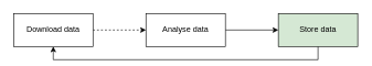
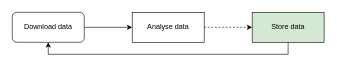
  <mxCell id="0" />
  <mxCell id="1" parent="0" />
- <mxCell id="2" value="" style="edgeStyle=orthogonalEdgeStyle;rounded=0;orthogonalLoop=1;jettySize=auto;html=1;dashed=1;" edge="1" parent="1" source="3" target="5"><mxGeometry relative="1" as="geometry" /></mxCell>
- <mxCell id="3" value="Download data" style="rounded=0;whiteSpace=wrap;html=1;" vertex="1" parent="1"><mxGeometry x="20" y="20" width="120" height="50" as="geometry" /></mxCell>
- <mxCell id="4" value="" style="edgeStyle=orthogonalEdgeStyle;rounded=0;orthogonalLoop=1;jettySize=auto;html=1;" edge="1" parent="1" source="5" target="7"><mxGeometry relative="1" as="geometry" /></mxCell>
+ <mxCell id="2" value="" style="edgeStyle=orthogonalEdgeStyle;rounded=0;orthogonalLoop=1;jettySize=auto;html=1;" edge="1" parent="1" source="3" target="5"><mxGeometry relative="1" as="geometry" /></mxCell>
+ <mxCell id="3" value="Download data" style="whiteSpace=wrap;html=1;rounded=1;" vertex="1" parent="1"><mxGeometry x="20" y="20" width="120" height="50" as="geometry" /></mxCell>
+ <mxCell id="4" value="" style="edgeStyle=orthogonalEdgeStyle;rounded=0;orthogonalLoop=1;jettySize=auto;html=1;dashed=1;" edge="1" parent="1" source="5" target="7"><mxGeometry relative="1" as="geometry" /></mxCell>
  <mxCell id="5" value="Analyse data" style="rounded=0;whiteSpace=wrap;html=1;" vertex="1" parent="1"><mxGeometry x="220" y="20" width="120" height="50" as="geometry" /></mxCell>
  <mxCell id="6" style="edgeStyle=orthogonalEdgeStyle;rounded=0;orthogonalLoop=1;jettySize=auto;html=1;exitX=0.5;exitY=1;exitDx=0;exitDy=0;entryX=0.5;entryY=1;entryDx=0;entryDy=0;" edge="1" parent="1" source="7" target="3"><mxGeometry relative="1" as="geometry" /></mxCell>
  <mxCell id="7" value="Store data&lt;br&gt;" style="rounded=0;whiteSpace=wrap;html=1;fillColor=#d5e8d4;" vertex="1" parent="1"><mxGeometry x="420" y="20" width="120" height="50" as="geometry" /></mxCell>
